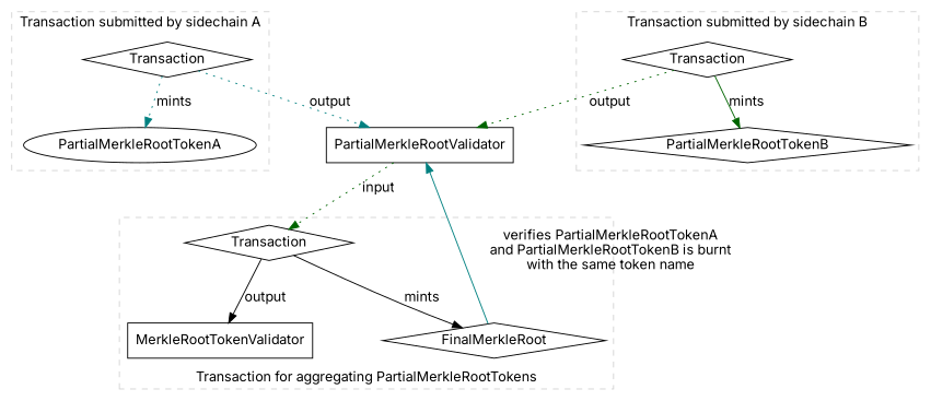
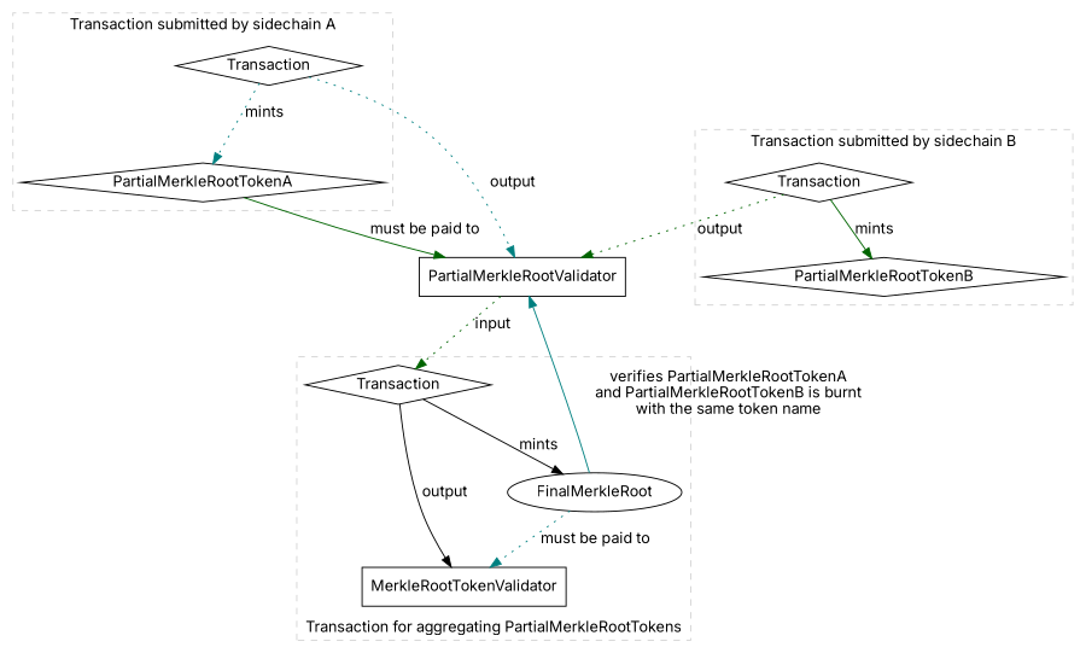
  strict digraph {
    fontname=Inter
    nodesep=1
    ranksep=0.5
    node [fontname=Inter shape=diamond]
    edge [color=teal fontname=Inter style=dotted]
    n1 [label=Transaction]
-   PartialMerkleRootTokenA [shape=ellipse]
+   PartialMerkleRootTokenA
    n3 [label=Transaction]
    PartialMerkleRootTokenB
    n5 [label=Transaction]
-   FinalMerkleRoot
+   FinalMerkleRoot [shape=ellipse]
    MerkleRootTokenValidator [shape=record]
    PartialMerkleRootValidator [shape=record]
    subgraph cluster_1 {
      color=lightgrey
      label="Transaction submitted by sidechain A"
      style=dashed
      n1
      PartialMerkleRootTokenA
    }
    subgraph cluster_2 {
      color=lightgrey
      label="Transaction submitted by sidechain B"
      style=dashed
      n3
      PartialMerkleRootTokenB
    }
    subgraph cluster_3 {
      color=lightgrey
      label="Transaction for aggregating PartialMerkleRootTokens"
      labelloc=b
      style=dashed
      n5
      FinalMerkleRoot
      MerkleRootTokenValidator
    }
    n1 -> PartialMerkleRootTokenA [label=mints]
    n1 -> PartialMerkleRootValidator [label=output]
+   PartialMerkleRootTokenA -> PartialMerkleRootValidator [color=darkgreen label="must be paid to" style=solid]
    n3 -> PartialMerkleRootTokenB [color=darkgreen label=mints style=solid]
    n3 -> PartialMerkleRootValidator [color=darkgreen label=output]
    n5 -> FinalMerkleRoot [color=black label=mints style=solid]
    n5 -> MerkleRootTokenValidator [color=black label=output style=solid]
+   FinalMerkleRoot -> MerkleRootTokenValidator [label="must be paid to"]
    PartialMerkleRootValidator -> n5 [color=darkgreen label=input]
    PartialMerkleRootValidator -> FinalMerkleRoot [dir=back label="\n      verifies PartialMerkleRootTokenA\n      and PartialMerkleRootTokenB is burnt\n      with the same token name" style=solid]
  }
